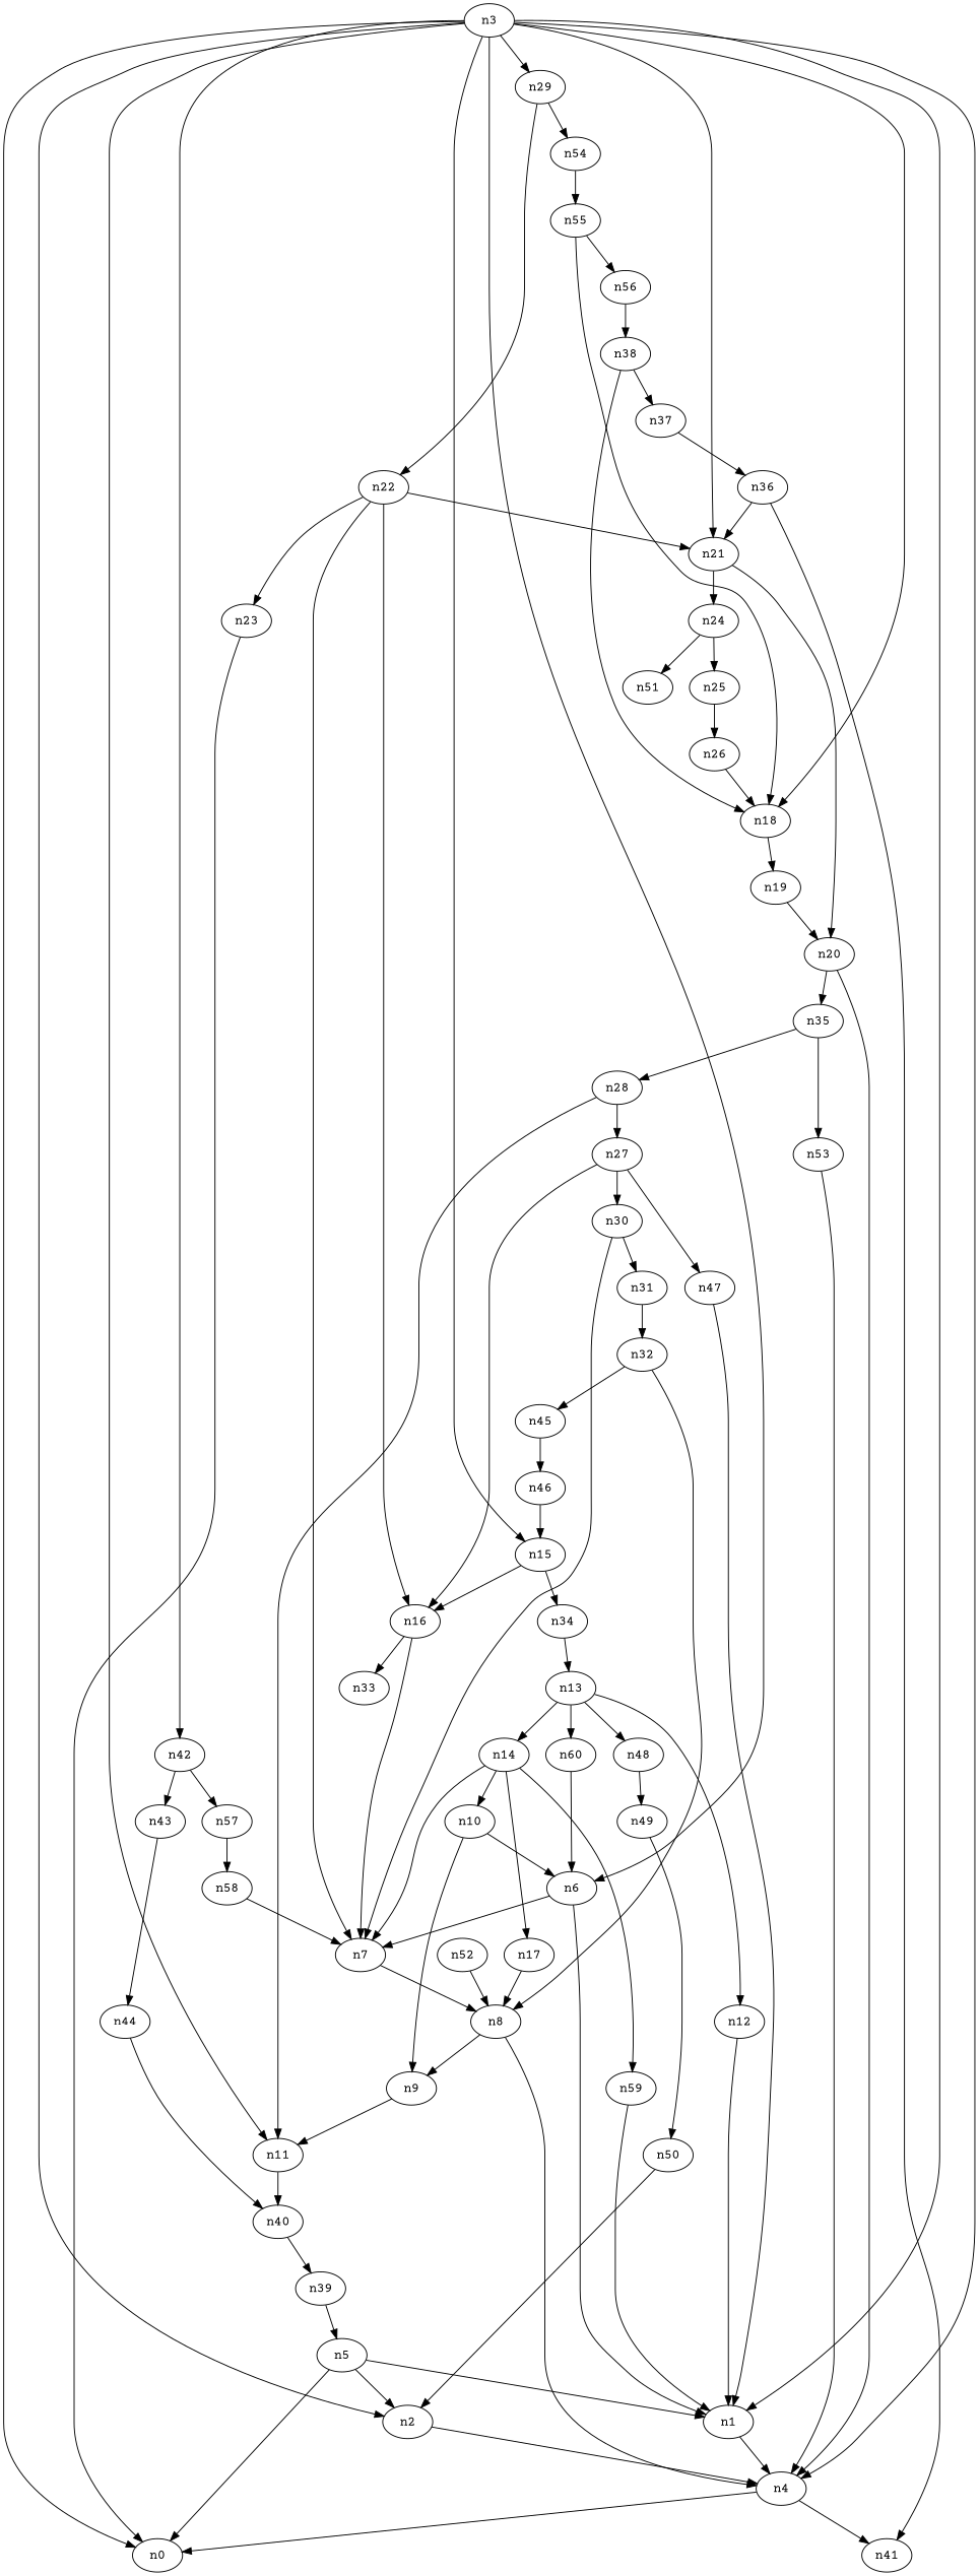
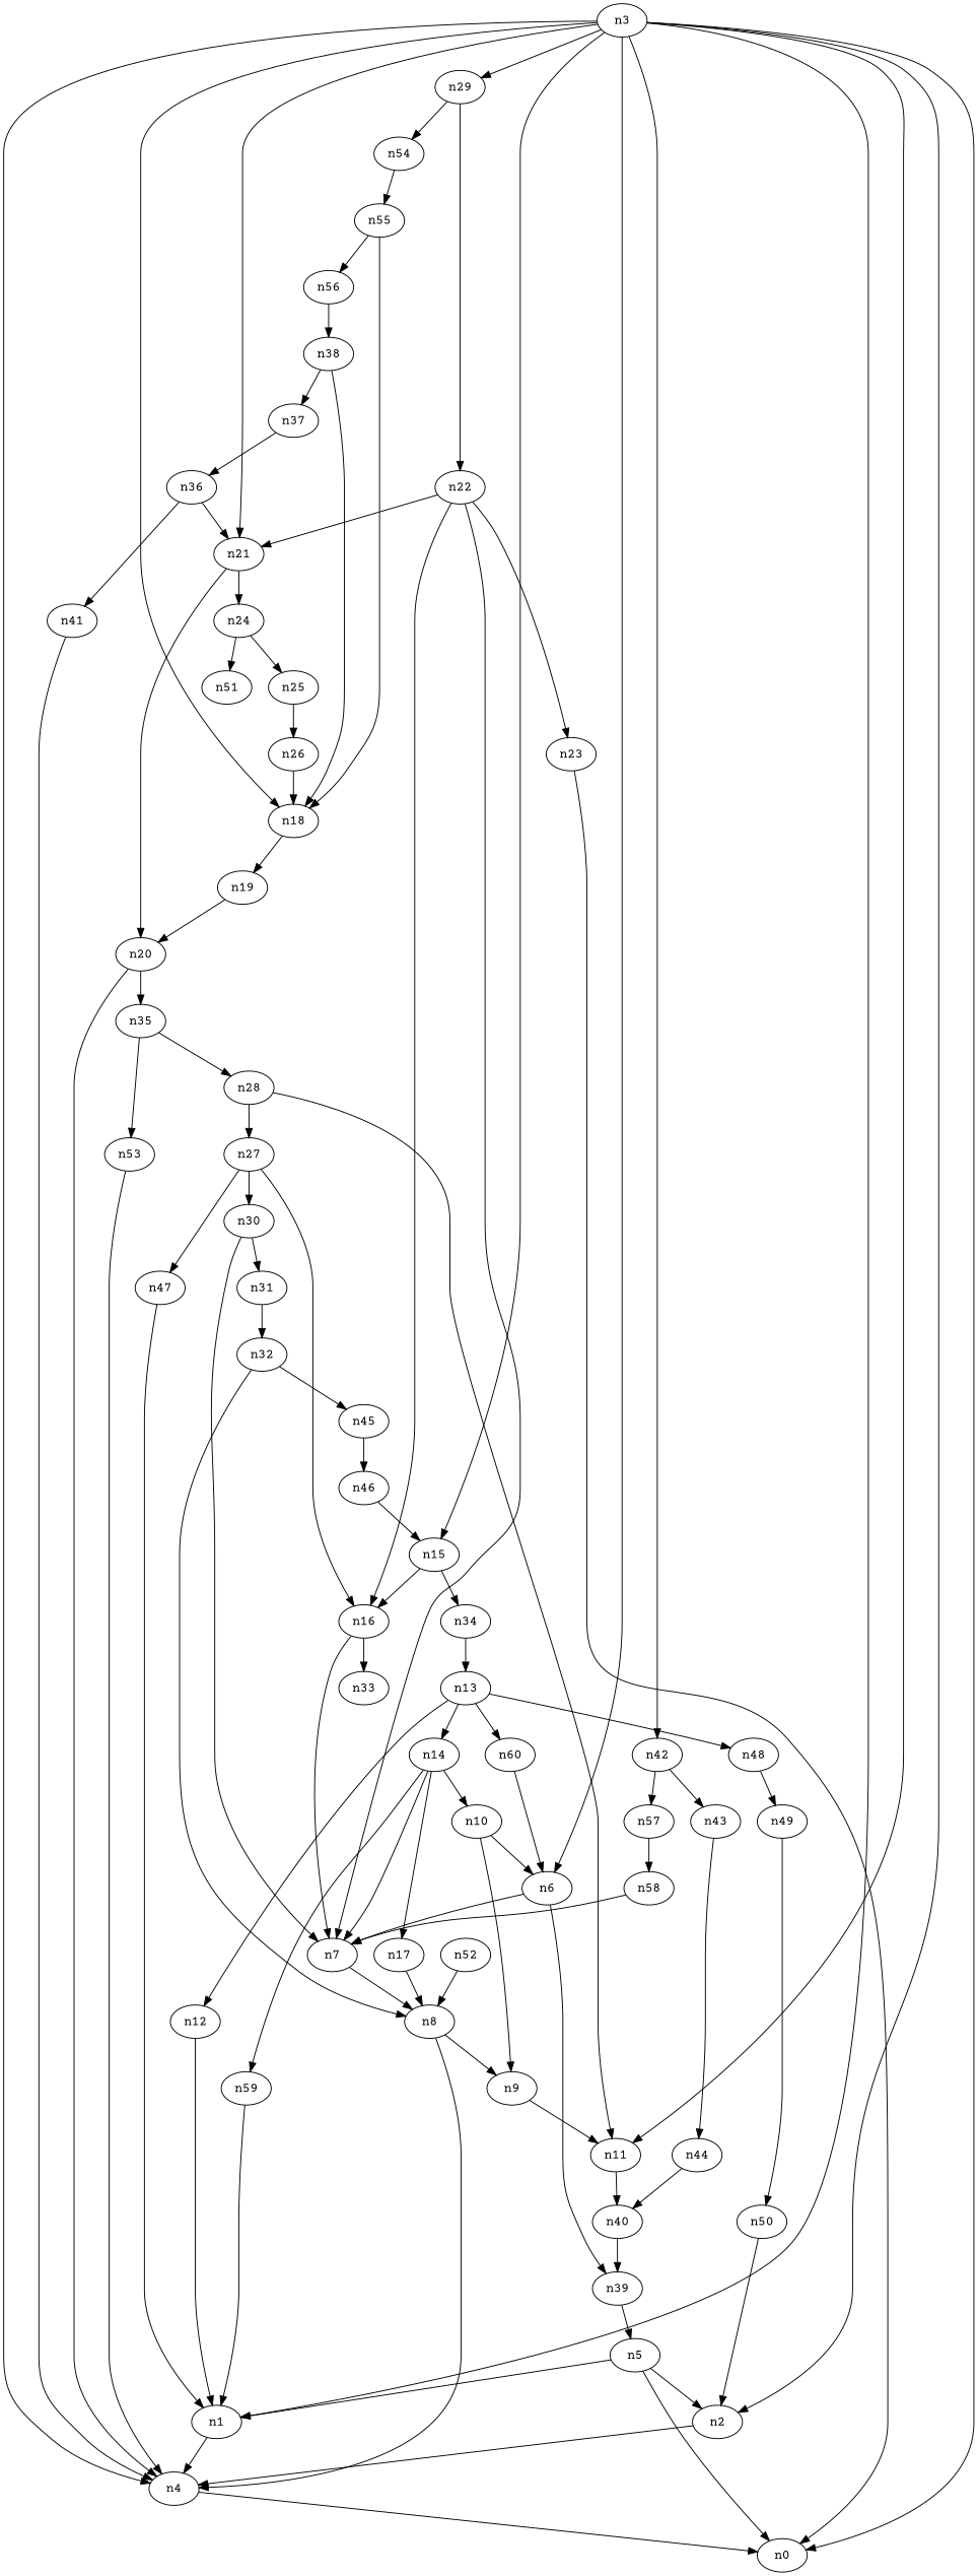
  digraph {
    fontname="Courier Prime"
    node [fontname="Courier Prime"]
    edge [fontname="Courier Prime"]
    n1
    n4
    n0
    n2
    n3
    n6
    n11
    n15
    n18
    n21
    n29
    n42
    n7
    n40
    n16
    n34
    n19
    n20
    n24
    n22
    n54
    n43
    n57
    n8
    n39
    n33
    n35
    n25
    n51
    n23
    n55
    n44
    n58
    n5
    n9
    n10
    n12
    n13
    n14
    n48
    n60
    n17
    n59
    n49
    n50
    n28
    n53
    n27
    n26
    n52
    n30
    n47
    n31
    n32
    n56
    n45
    n46
    n36
    n41
    n37
    n38
    n1 -> n4
    n4 -> n0
    n2 -> n4
    n3 -> n1
    n3 -> n4
    n3 -> n0
    n3 -> n2
    n3 -> n6
    n3 -> n11
    n3 -> n15
    n3 -> n18
    n3 -> n21
    n3 -> n29
    n3 -> n42
-   n6 -> n1
+   n6 -> n39
    n6 -> n7
    n11 -> n40
    n15 -> n16
    n15 -> n34
    n18 -> n19
    n21 -> n20
    n21 -> n24
    n29 -> n22
    n29 -> n54
    n42 -> n43
    n42 -> n57
    n7 -> n8
    n40 -> n39
    n16 -> n7
    n16 -> n33
    n34 -> n13
    n19 -> n20
    n20 -> n4
    n20 -> n35
    n24 -> n25
    n24 -> n51
    n22 -> n21
    n22 -> n7
    n22 -> n16
    n22 -> n23
    n54 -> n55
    n43 -> n44
    n57 -> n58
    n8 -> n4
    n8 -> n9
    n39 -> n5
    n35 -> n28
    n35 -> n53
    n25 -> n26
    n23 -> n0
    n55 -> n18
    n55 -> n56
    n44 -> n40
    n58 -> n7
    n5 -> n1
    n5 -> n0
    n5 -> n2
    n9 -> n11
    n10 -> n6
    n10 -> n9
    n12 -> n1
    n13 -> n12
    n13 -> n14
    n13 -> n48
    n13 -> n60
    n14 -> n7
    n14 -> n10
    n14 -> n17
    n14 -> n59
    n48 -> n49
    n60 -> n6
    n17 -> n8
    n59 -> n1
    n49 -> n50
    n50 -> n2
    n28 -> n11
    n28 -> n27
    n53 -> n4
    n27 -> n16
    n27 -> n30
    n27 -> n47
    n26 -> n18
    n52 -> n8
    n30 -> n7
    n30 -> n31
    n47 -> n1
    n31 -> n32
    n32 -> n8
    n32 -> n45
    n56 -> n38
    n45 -> n46
    n46 -> n15
    n36 -> n21
    n36 -> n41
-   n4 -> n41
+   n41 -> n4
    n37 -> n36
    n38 -> n18
    n38 -> n37
  }
